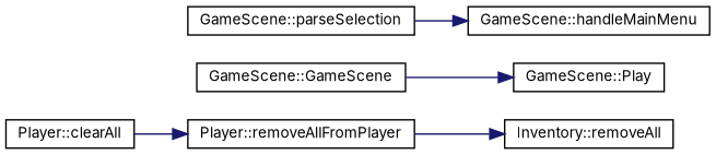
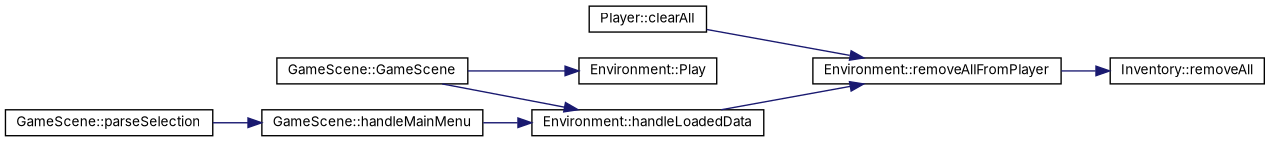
  digraph {
    fontname=Inter
    rankdir=RL
    node [color=black fillcolor=white fontname=Inter fontsize=10 shape=record style=filled]
    edge [color=midnightblue dir=back fontname=Inter fontsize=10 labelfontname=Helvetica labelfontsize=10 style=solid]
    n1 [height=0.2 label="Inventory::removeAll" width=0.4]
-   n2 [height=0.2 label="Player::removeAllFromPlayer" width=0.4]
+   n2 [height=0.2 label="Environment::removeAllFromPlayer" width=0.4]
    n3 [height=0.2 label="Player::clearAll" width=0.4]
+   n4 [height=0.2 label="Environment::handleLoadedData" width=0.4]
    n5 [height=0.2 label="GameScene::GameScene" width=0.4]
    n6 [height=0.2 label="GameScene::handleMainMenu" width=0.4]
    n7 [height=0.2 label="GameScene::parseSelection" width=0.4]
-   n8 [height=0.2 label="GameScene::Play" width=0.4]
+   n8 [height=0.2 label="Environment::Play" width=0.4]
    n1 -> n2
    n2 -> n3
+   n2 -> n4
+   n4 -> n5
+   n4 -> n6
    n6 -> n7
    n8 -> n5
  }
